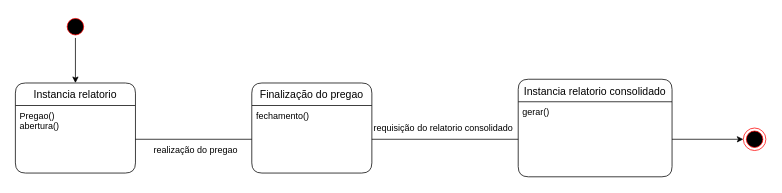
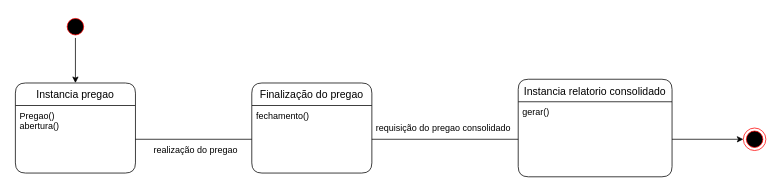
  <mxCell id="0" />
  <mxCell id="1" parent="0" />
  <mxCell id="2" value="" style="ellipse;html=1;shape=endState;fillColor=#000000;strokeColor=#ff0000;" parent="1" vertex="1"><mxGeometry x="990" y="170" width="30" height="30" as="geometry" /></mxCell>
  <mxCell id="3" style="edgeStyle=orthogonalEdgeStyle;rounded=0;orthogonalLoop=1;jettySize=auto;html=1;entryX=0.5;entryY=0;entryDx=0;entryDy=0;" parent="1" source="4" target="5" edge="1"><mxGeometry relative="1" as="geometry" /></mxCell>
  <mxCell id="4" value="" style="ellipse;html=1;shape=startState;fillColor=#000000;strokeColor=#ff0000;" parent="1" vertex="1"><mxGeometry x="85" y="20" width="30" height="30" as="geometry" /></mxCell>
- <mxCell id="5" value="Instancia relatorio" style="swimlane;childLayout=stackLayout;horizontal=1;startSize=30;horizontalStack=0;rounded=1;fontSize=14;fontStyle=0;strokeWidth=1;resizeParent=0;resizeLast=1;shadow=0;dashed=0;align=center;fillColor=default;" parent="1" vertex="1"><mxGeometry x="20" y="110" width="160" height="120" as="geometry"><mxRectangle x="220" y="320" width="70" height="30" as="alternateBounds" /></mxGeometry></mxCell>
+ <mxCell id="5" value="Instancia pregao" style="swimlane;childLayout=stackLayout;horizontal=1;startSize=30;horizontalStack=0;rounded=1;fontSize=14;fontStyle=0;strokeWidth=1;resizeParent=0;resizeLast=1;shadow=0;dashed=0;align=center;fillColor=default;" parent="1" vertex="1"><mxGeometry x="20" y="110" width="160" height="120" as="geometry"><mxRectangle x="220" y="320" width="70" height="30" as="alternateBounds" /></mxGeometry></mxCell>
  <mxCell id="6" value="Pregao()&#10;abertura()" style="align=left;strokeColor=none;fillColor=none;spacingLeft=4;fontSize=12;verticalAlign=top;resizable=0;rotatable=0;part=1;" parent="5" vertex="1"><mxGeometry y="30" width="160" height="90" as="geometry" /></mxCell>
  <mxCell id="7" value="Finalização do pregao" style="swimlane;childLayout=stackLayout;horizontal=1;startSize=30;horizontalStack=0;rounded=1;fontSize=14;fontStyle=0;strokeWidth=1;resizeParent=0;resizeLast=1;shadow=0;dashed=0;align=center;fillColor=default;" parent="1" vertex="1"><mxGeometry x="335" y="110" width="160" height="120" as="geometry"><mxRectangle x="220" y="320" width="70" height="30" as="alternateBounds" /></mxGeometry></mxCell>
  <mxCell id="8" value="fechamento()" style="align=left;strokeColor=none;fillColor=none;spacingLeft=4;fontSize=12;verticalAlign=top;resizable=0;rotatable=0;part=1;" parent="7" vertex="1"><mxGeometry y="30" width="160" height="90" as="geometry" /></mxCell>
  <mxCell id="9" style="edgeStyle=orthogonalEdgeStyle;rounded=0;orthogonalLoop=1;jettySize=auto;html=1;endArrow=none;" parent="1" source="6" target="8" edge="1"><mxGeometry relative="1" as="geometry" /></mxCell>
  <mxCell id="10" value="realização do pregao" style="text;html=1;align=center;verticalAlign=middle;resizable=0;points=[];autosize=1;strokeColor=none;fillColor=none;" parent="1" vertex="1"><mxGeometry x="195" y="190" width="130" height="20" as="geometry" /></mxCell>
  <mxCell id="11" value="Instancia relatorio consolidado" style="swimlane;childLayout=stackLayout;horizontal=1;startSize=30;horizontalStack=0;rounded=1;fontSize=14;fontStyle=0;strokeWidth=1;resizeParent=0;resizeLast=1;shadow=0;dashed=0;align=center;fillColor=default;" parent="1" vertex="1"><mxGeometry x="690" y="105" width="205" height="130" as="geometry"><mxRectangle x="220" y="320" width="70" height="30" as="alternateBounds" /></mxGeometry></mxCell>
  <mxCell id="12" value="gerar()" style="align=left;strokeColor=none;fillColor=none;spacingLeft=4;fontSize=12;verticalAlign=top;resizable=0;rotatable=0;part=1;" parent="11" vertex="1"><mxGeometry y="30" width="205" height="100" as="geometry" /></mxCell>
  <mxCell id="13" style="edgeStyle=orthogonalEdgeStyle;rounded=0;orthogonalLoop=1;jettySize=auto;html=1;entryX=0;entryY=0.5;entryDx=0;entryDy=0;endArrow=none;" parent="1" source="8" target="12" edge="1"><mxGeometry relative="1" as="geometry" /></mxCell>
- <mxCell id="14" value="requisição do relatorio consolidado" style="text;html=1;align=center;verticalAlign=middle;resizable=0;points=[];autosize=1;strokeColor=none;fillColor=none;" parent="1" vertex="1"><mxGeometry x="490" y="160" width="200" height="20" as="geometry" /></mxCell>
+ <mxCell id="14" value="requisição do pregao consolidado" style="text;html=1;align=center;verticalAlign=middle;resizable=0;points=[];autosize=1;strokeColor=none;fillColor=none;" parent="1" vertex="1"><mxGeometry x="490" y="160" width="200" height="20" as="geometry" /></mxCell>
  <mxCell id="15" value="" style="endArrow=classic;html=1;rounded=0;entryX=0;entryY=0.5;entryDx=0;entryDy=0;exitX=1;exitY=0.5;exitDx=0;exitDy=0;" edge="1" parent="1" source="12" target="2"><mxGeometry width="50" height="50" relative="1" as="geometry"><mxPoint x="510" y="270" as="sourcePoint" /><mxPoint x="560" y="220" as="targetPoint" /></mxGeometry></mxCell>
